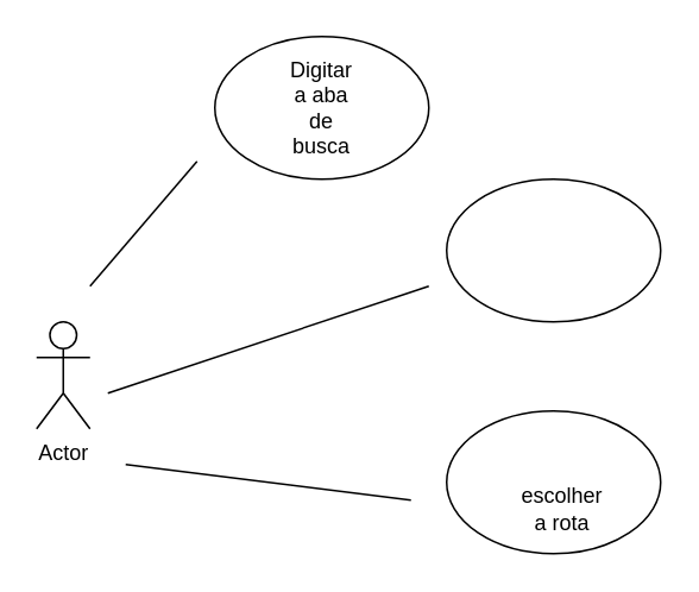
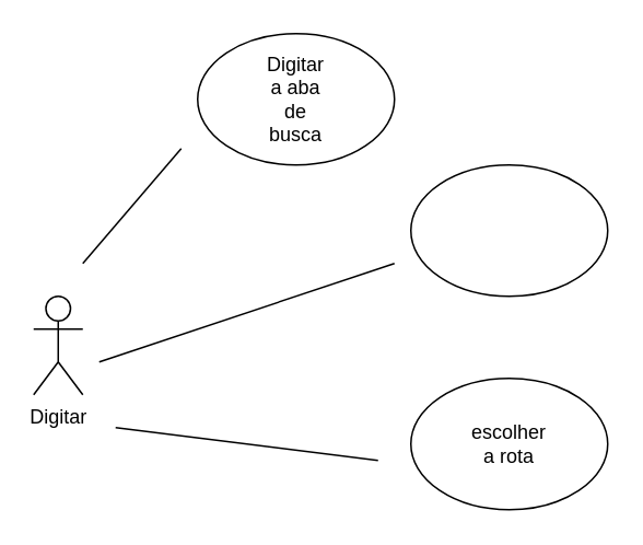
  <mxCell id="0" />
  <mxCell id="1" parent="0" />
- <mxCell id="2" value="Actor" style="shape=umlActor;verticalLabelPosition=bottom;verticalAlign=top;html=1;outlineConnect=0;" parent="1" vertex="1"><mxGeometry x="20" y="180" width="30" height="60" as="geometry" /></mxCell>
+ <mxCell id="2" value="Digitar" style="shape=umlActor;verticalLabelPosition=bottom;verticalAlign=top;html=1;outlineConnect=0;" parent="1" vertex="1"><mxGeometry x="20" y="180" width="30" height="60" as="geometry" /></mxCell>
  <mxCell id="3" value="" style="ellipse;whiteSpace=wrap;html=1;" parent="1" vertex="1"><mxGeometry x="120" y="20" width="120" height="80" as="geometry" /></mxCell>
  <mxCell id="4" value="Digitar a aba de busca" style="text;html=1;strokeColor=none;fillColor=none;align=center;verticalAlign=middle;whiteSpace=wrap;rounded=0;" parent="1" vertex="1"><mxGeometry x="160" y="50" width="40" height="20" as="geometry" /></mxCell>
  <mxCell id="5" value="" style="ellipse;whiteSpace=wrap;html=1;" parent="1" vertex="1"><mxGeometry x="250" y="100" width="120" height="80" as="geometry" /></mxCell>
  <mxCell id="6" value="" style="ellipse;whiteSpace=wrap;html=1;" parent="1" vertex="1"><mxGeometry x="250" y="230" width="120" height="80" as="geometry" /></mxCell>
- <mxCell id="7" value="escolher a rota" style="text;html=1;strokeColor=none;fillColor=none;align=center;verticalAlign=middle;whiteSpace=wrap;rounded=0;" parent="1" vertex="1"><mxGeometry x="295" y="275" width="40" height="20" as="geometry" /></mxCell>
+ <mxCell id="7" value="escolher a rota" style="text;html=1;strokeColor=none;fillColor=none;align=center;verticalAlign=middle;whiteSpace=wrap;rounded=0;" parent="1" vertex="1"><mxGeometry x="290" y="260" width="40" height="20" as="geometry" /></mxCell>
  <mxCell id="8" value="" style="endArrow=none;html=1;" parent="1" edge="1"><mxGeometry width="50" height="50" relative="1" as="geometry"><mxPoint x="50" y="160" as="sourcePoint" /><mxPoint x="110" y="90" as="targetPoint" /></mxGeometry></mxCell>
  <mxCell id="9" value="" style="endArrow=none;html=1;" parent="1" edge="1"><mxGeometry width="50" height="50" relative="1" as="geometry"><mxPoint x="60" y="220" as="sourcePoint" /><mxPoint x="240" y="160" as="targetPoint" /></mxGeometry></mxCell>
  <mxCell id="10" value="" style="endArrow=none;html=1;" parent="1" edge="1"><mxGeometry width="50" height="50" relative="1" as="geometry"><mxPoint x="70" y="260" as="sourcePoint" /><mxPoint x="230" y="280" as="targetPoint" /></mxGeometry></mxCell>
